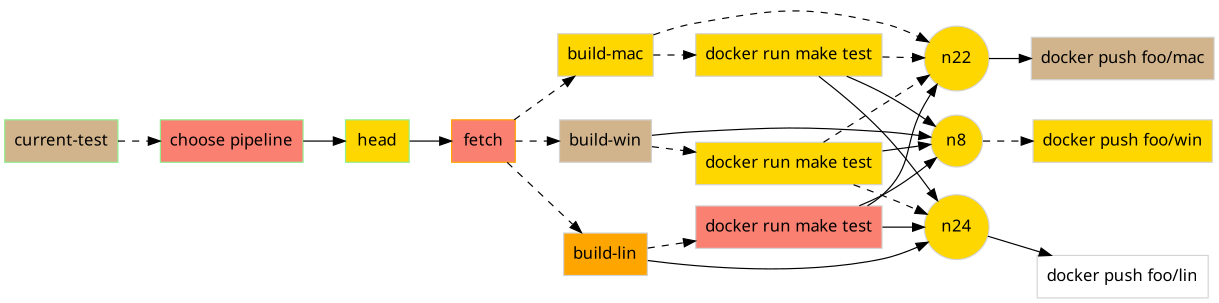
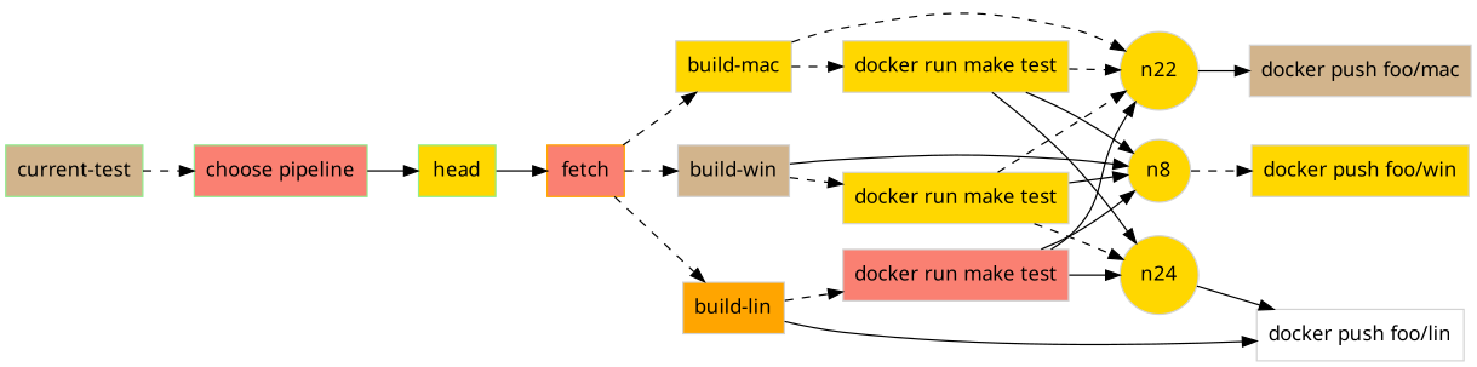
  digraph {
    fontname="ui-system,sans-serif"
    rankdir=LR
    node [color="#d3d3d3" fillcolor=gold fontname="ui-system,sans-serif" shape=box style=filled]
    edge [fontname="ui-system,sans-serif" style=dashed]
    n3 [color="#90ee90" fillcolor=tan label="current-test"]
    n2 [color="#90ee90" fillcolor=salmon label="choose pipeline"]
    n16 [color="#90ee90" label=head]
    n15 [color="#ffa500" fillcolor=salmon label=fetch]
    n14 [fillcolor=tan label="build-win"]
    n18 [label="build-mac"]
    n20 [fillcolor=orange label="build-lin"]
    n13 [label="docker run make test"]
    n8 [shape=circle]
    n22 [shape=circle]
    n17 [label="docker run make test"]
    n24 [shape=circle]
    n19 [fillcolor=salmon label="docker run make test"]
    n7 [label="docker push foo/win"]
    n21 [fillcolor=tan label="docker push foo/mac"]
    n23 [fillcolor=white label="docker push foo/lin"]
    n3 -> n2
    n2 -> n16 [style=solid]
    n16 -> n15 [style=solid]
    n15 -> n14
    n15 -> n18
    n15 -> n20
    n14 -> n13
    n14 -> n8 [style=solid]
    n18 -> n22
    n18 -> n17
-   n20 -> n24 [style=solid]
+   n20 -> n23 [style=solid]
    n20 -> n19
    n13 -> n8 [style=solid]
    n13 -> n22
    n13 -> n24
    n8 -> n7
    n22 -> n21 [style=solid]
    n17 -> n8 [style=solid]
    n17 -> n22
    n17 -> n24 [style=solid]
    n24 -> n23 [style=solid]
    n19 -> n8 [style=solid]
    n19 -> n22 [style=solid]
    n19 -> n24 [style=solid]
  }
